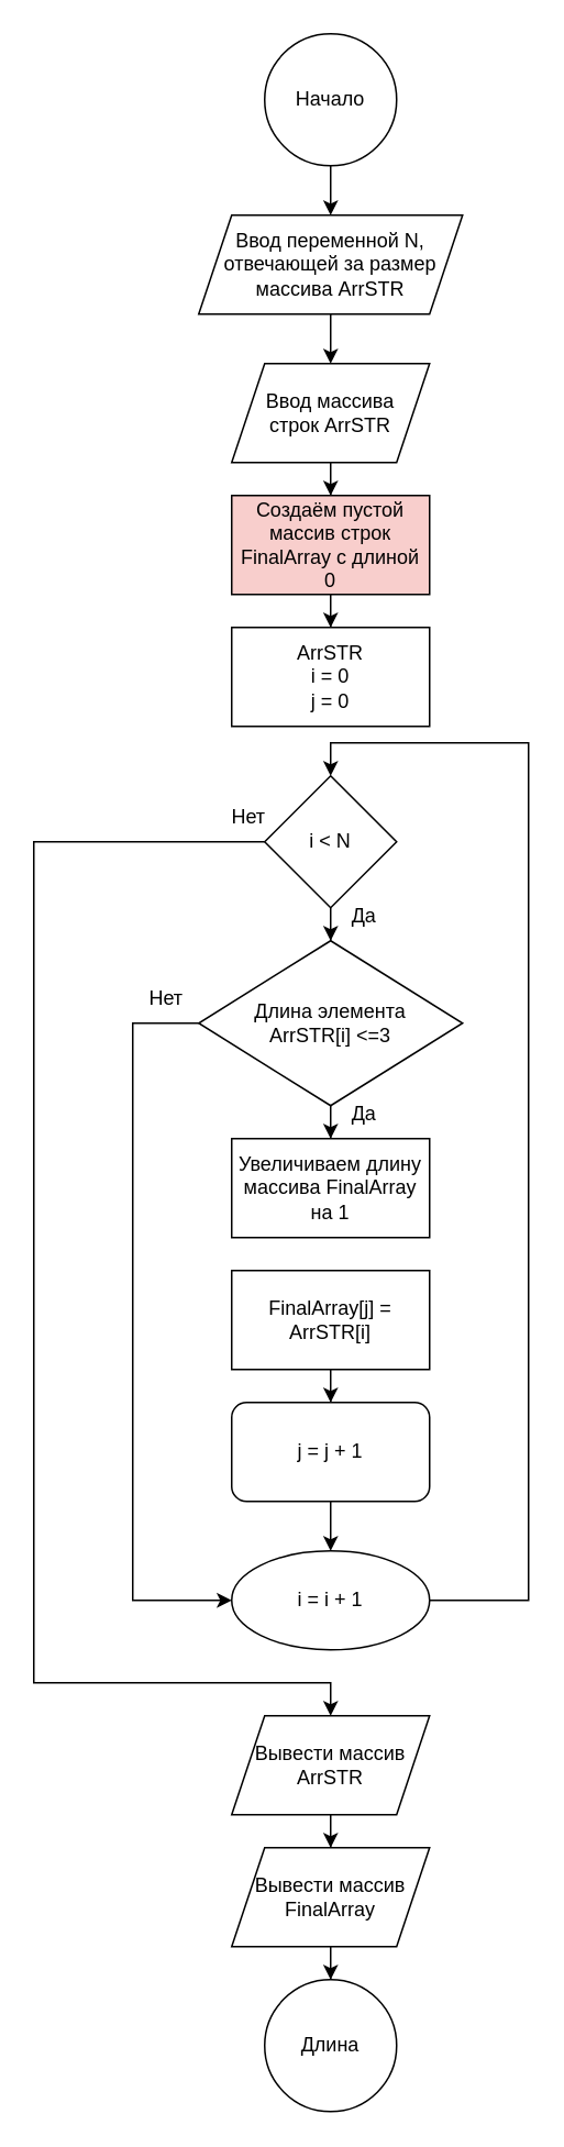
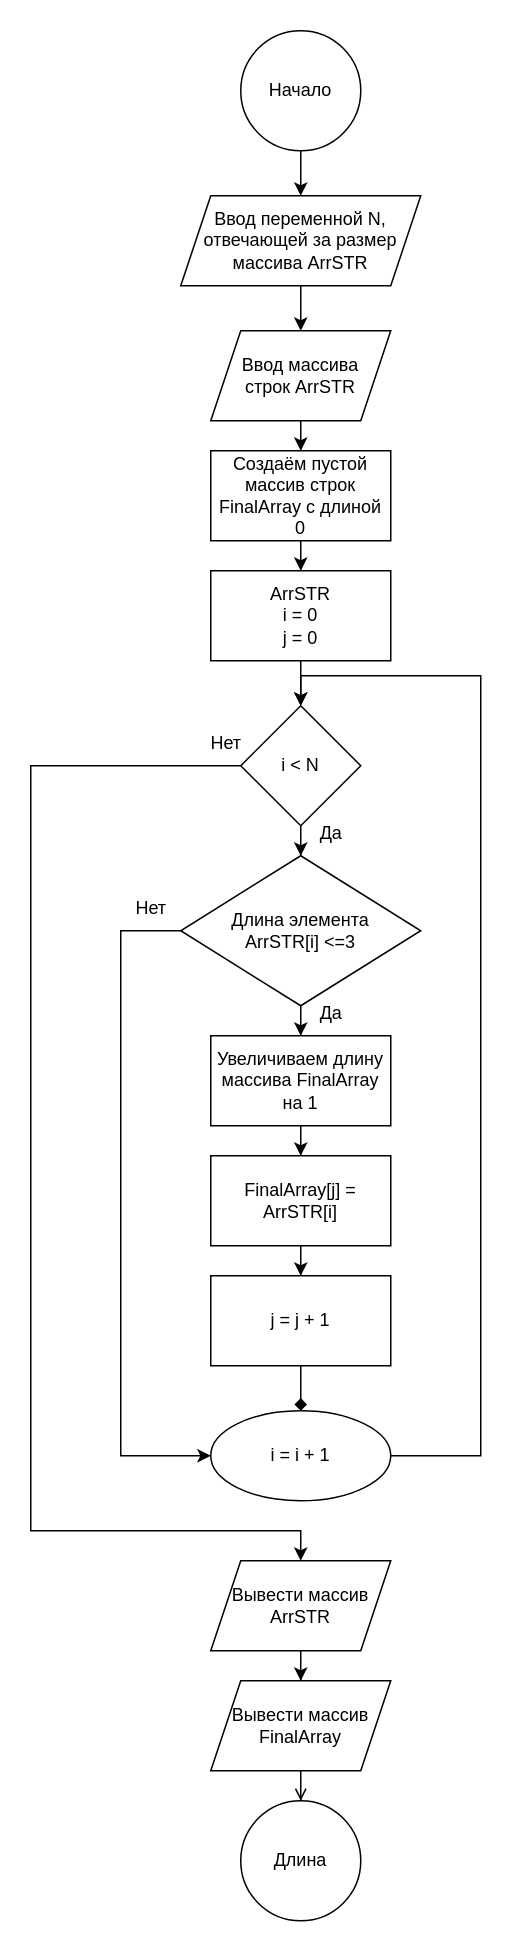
  <mxCell id="0" />
  <mxCell id="1" parent="0" />
  <mxCell id="2" style="edgeStyle=orthogonalEdgeStyle;rounded=0;orthogonalLoop=1;jettySize=auto;html=1;exitX=0.5;exitY=1;exitDx=0;exitDy=0;entryX=0.5;entryY=0;entryDx=0;entryDy=0;" edge="1" parent="1" source="3" target="34"><mxGeometry relative="1" as="geometry" /></mxCell>
  <mxCell id="3" value="Начало" style="ellipse;whiteSpace=wrap;html=1;aspect=fixed;" parent="1" vertex="1"><mxGeometry x="160" width="80" height="80" as="geometry" y="20" /></mxCell>
  <mxCell id="4" value="" style="edgeStyle=orthogonalEdgeStyle;rounded=0;orthogonalLoop=1;jettySize=auto;html=1;" parent="1" source="5" target="7" edge="1"><mxGeometry relative="1" as="geometry" /></mxCell>
  <mxCell id="5" value="Ввод массива&lt;br&gt;строк ArrSTR" style="shape=parallelogram;perimeter=parallelogramPerimeter;whiteSpace=wrap;html=1;fixedSize=1;" parent="1" vertex="1"><mxGeometry x="140" y="220" width="120" height="60" as="geometry" /></mxCell>
  <mxCell id="6" value="" style="edgeStyle=orthogonalEdgeStyle;rounded=0;orthogonalLoop=1;jettySize=auto;html=1;" parent="1" source="7" target="9" edge="1"><mxGeometry relative="1" as="geometry" /></mxCell>
- <mxCell id="7" value="Создаём пустой массив строк FinalArray с длиной 0" style="whiteSpace=wrap;html=1;fillColor=#f8cecc;" parent="1" vertex="1"><mxGeometry x="140" y="300" width="120" height="60" as="geometry" /></mxCell>
+ <mxCell id="7" value="Создаём пустой массив строк FinalArray с длиной 0" style="whiteSpace=wrap;html=1;" parent="1" vertex="1"><mxGeometry x="140" y="300" width="120" height="60" as="geometry" /></mxCell>
+ <mxCell id="8" value="" style="edgeStyle=orthogonalEdgeStyle;rounded=0;orthogonalLoop=1;jettySize=auto;html=1;" parent="1" source="9" target="12" edge="1"><mxGeometry relative="1" as="geometry" /></mxCell>
  <mxCell id="9" value="ArrSTR&lt;br&gt;i = 0&lt;br&gt;j = 0" style="whiteSpace=wrap;html=1;" parent="1" vertex="1"><mxGeometry x="140" y="380" width="120" height="60" as="geometry" /></mxCell>
  <mxCell id="10" value="" style="edgeStyle=orthogonalEdgeStyle;rounded=0;orthogonalLoop=1;jettySize=auto;html=1;entryX=0.5;entryY=0;entryDx=0;entryDy=0;" parent="1" source="12" target="15" edge="1"><mxGeometry relative="1" as="geometry"><mxPoint x="220" y="650" as="targetPoint" /></mxGeometry></mxCell>
  <mxCell id="11" style="edgeStyle=orthogonalEdgeStyle;rounded=0;orthogonalLoop=1;jettySize=auto;html=1;exitX=0;exitY=0.5;exitDx=0;exitDy=0;" parent="1" source="12" target="29" edge="1"><mxGeometry relative="1" as="geometry"><mxPoint x="190" y="1040" as="targetPoint" /><Array as="points"><mxPoint x="20" y="510" /><mxPoint x="20" y="1020" /><mxPoint x="200" y="1020" /></Array></mxGeometry></mxCell>
  <mxCell id="12" value="i &amp;lt; N" style="rhombus;whiteSpace=wrap;html=1;" parent="1" vertex="1"><mxGeometry x="160" y="470" width="80" height="80" as="geometry" /></mxCell>
  <mxCell id="13" value="" style="edgeStyle=orthogonalEdgeStyle;rounded=0;orthogonalLoop=1;jettySize=auto;html=1;" parent="1" source="15" target="17" edge="1"><mxGeometry relative="1" as="geometry" /></mxCell>
  <mxCell id="14" style="edgeStyle=orthogonalEdgeStyle;rounded=0;orthogonalLoop=1;jettySize=auto;html=1;entryX=0;entryY=0.5;entryDx=0;entryDy=0;" parent="1" source="15" target="25" edge="1"><mxGeometry relative="1" as="geometry"><Array as="points"><mxPoint x="80" y="620" /><mxPoint x="80" y="970" /></Array></mxGeometry></mxCell>
  <mxCell id="15" value="Длина элемента&lt;br&gt;ArrSTR[i] &amp;lt;=3" style="rhombus;whiteSpace=wrap;html=1;" parent="1" vertex="1"><mxGeometry x="120" y="570" width="160" height="100" as="geometry" /></mxCell>
+ <mxCell id="16" value="" style="edgeStyle=orthogonalEdgeStyle;rounded=0;orthogonalLoop=1;jettySize=auto;html=1;" parent="1" source="17" target="19" edge="1"><mxGeometry relative="1" as="geometry" /></mxCell>
  <mxCell id="17" value="Увеличиваем длину массива FinalArray на 1" style="whiteSpace=wrap;html=1;" parent="1" vertex="1"><mxGeometry x="140" y="690" width="120" height="60" as="geometry" /></mxCell>
  <mxCell id="18" value="" style="edgeStyle=orthogonalEdgeStyle;rounded=0;orthogonalLoop=1;jettySize=auto;html=1;" parent="1" source="19" target="22" edge="1"><mxGeometry relative="1" as="geometry" /></mxCell>
  <mxCell id="19" value="FinalArray[j] = ArrSTR[i]" style="whiteSpace=wrap;html=1;" parent="1" vertex="1"><mxGeometry x="140" y="770" width="120" height="60" as="geometry" /></mxCell>
  <mxCell id="20" style="edgeStyle=orthogonalEdgeStyle;rounded=0;orthogonalLoop=1;jettySize=auto;html=1;entryX=0.5;entryY=0;entryDx=0;entryDy=0;exitX=1;exitY=0.5;exitDx=0;exitDy=0;" parent="1" source="25" target="12" edge="1"><mxGeometry relative="1" as="geometry"><mxPoint x="200" y="460" as="targetPoint" /><Array as="points"><mxPoint x="320" y="970" /><mxPoint x="320" y="450" /><mxPoint x="200" y="450" /></Array></mxGeometry></mxCell>
- <mxCell id="21" value="" style="edgeStyle=orthogonalEdgeStyle;rounded=0;orthogonalLoop=1;jettySize=auto;html=1;" parent="1" source="22" target="25" edge="1"><mxGeometry relative="1" as="geometry" /></mxCell>
- <mxCell id="22" value="j = j + 1&lt;br&gt;" style="whiteSpace=wrap;html=1;rounded=1;" parent="1" vertex="1"><mxGeometry x="140" y="850" width="120" height="60" as="geometry" /></mxCell>
+ <mxCell id="21" value="" style="edgeStyle=orthogonalEdgeStyle;rounded=0;orthogonalLoop=1;jettySize=auto;html=1;endArrow=diamond;" parent="1" source="22" target="25" edge="1"><mxGeometry relative="1" as="geometry" /></mxCell>
+ <mxCell id="22" value="j = j + 1&lt;br&gt;" style="whiteSpace=wrap;html=1;" parent="1" vertex="1"><mxGeometry x="140" y="850" width="120" height="60" as="geometry" /></mxCell>
  <mxCell id="23" value="Да" style="text;html=1;align=center;verticalAlign=middle;resizable=0;points=[];autosize=1;strokeColor=none;fillColor=none;" parent="1" vertex="1"><mxGeometry x="200" y="660" width="40" height="30" as="geometry" /></mxCell>
  <mxCell id="24" value="Да" style="text;html=1;align=center;verticalAlign=middle;resizable=0;points=[];autosize=1;strokeColor=none;fillColor=none;" parent="1" vertex="1"><mxGeometry x="200" y="540" width="40" height="30" as="geometry" /></mxCell>
  <mxCell id="25" value="i = i + 1" style="ellipse;whiteSpace=wrap;html=1;" parent="1" vertex="1"><mxGeometry x="140" y="940" width="120" height="60" as="geometry" /></mxCell>
  <mxCell id="26" value="Нет" style="text;html=1;align=center;verticalAlign=middle;resizable=0;points=[];autosize=1;strokeColor=none;fillColor=none;" parent="1" vertex="1"><mxGeometry x="80" y="590" width="40" height="30" as="geometry" /></mxCell>
  <mxCell id="27" value="Нет" style="text;html=1;align=center;verticalAlign=middle;resizable=0;points=[];autosize=1;strokeColor=none;fillColor=none;" parent="1" vertex="1"><mxGeometry x="130" y="480" width="40" height="30" as="geometry" /></mxCell>
  <mxCell id="28" value="" style="edgeStyle=orthogonalEdgeStyle;rounded=0;orthogonalLoop=1;jettySize=auto;html=1;" parent="1" source="29" target="31" edge="1"><mxGeometry relative="1" as="geometry" /></mxCell>
  <mxCell id="29" value="Вывести массив ArrSTR" style="shape=parallelogram;perimeter=parallelogramPerimeter;whiteSpace=wrap;html=1;fixedSize=1;" parent="1" vertex="1"><mxGeometry x="140" y="1040" width="120" height="60" as="geometry" /></mxCell>
- <mxCell id="30" value="" style="edgeStyle=orthogonalEdgeStyle;rounded=0;orthogonalLoop=1;jettySize=auto;html=1;" parent="1" source="31" target="32" edge="1"><mxGeometry relative="1" as="geometry" /></mxCell>
+ <mxCell id="30" value="" style="edgeStyle=orthogonalEdgeStyle;rounded=0;orthogonalLoop=1;jettySize=auto;html=1;endArrow=open;" parent="1" source="31" target="32" edge="1"><mxGeometry relative="1" as="geometry" /></mxCell>
  <mxCell id="31" value="Вывести массив FinalArray" style="shape=parallelogram;perimeter=parallelogramPerimeter;whiteSpace=wrap;html=1;fixedSize=1;" parent="1" vertex="1"><mxGeometry x="140" y="1120" width="120" height="60" as="geometry" /></mxCell>
  <mxCell id="32" value="Длина" style="ellipse;whiteSpace=wrap;html=1;" parent="1" vertex="1"><mxGeometry x="160" y="1200" width="80" height="80" as="geometry" /></mxCell>
  <mxCell id="33" style="edgeStyle=orthogonalEdgeStyle;rounded=0;orthogonalLoop=1;jettySize=auto;html=1;exitX=0.5;exitY=1;exitDx=0;exitDy=0;entryX=0.5;entryY=0;entryDx=0;entryDy=0;" edge="1" parent="1" source="34" target="5"><mxGeometry relative="1" as="geometry" /></mxCell>
  <mxCell id="34" value="Ввод переменной N, отвечающей за размер массива ArrSTR" style="shape=parallelogram;perimeter=parallelogramPerimeter;whiteSpace=wrap;html=1;fixedSize=1;" vertex="1" parent="1"><mxGeometry x="120" y="130" width="160" height="60" as="geometry" /></mxCell>
